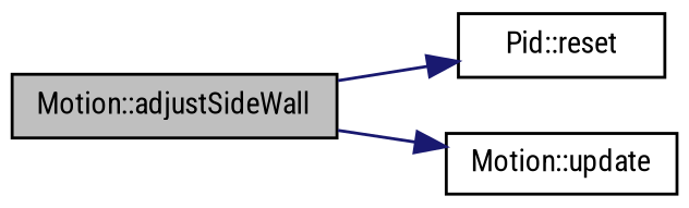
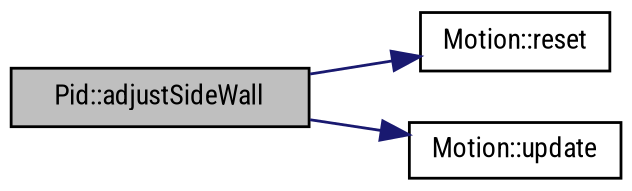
  digraph {
    fontname="Roboto Condensed"
    rankdir=LR
    node [color=black fillcolor=white fontname="Roboto Condensed" fontsize=10 shape=record style=filled]
    edge [color=midnightblue fontname="Roboto Condensed" fontsize=10 labelfontname=Helvetica labelfontsize=10 style=solid]
-   n1 [fillcolor=grey75 fontcolor=black height=0.2 label="Motion::adjustSideWall" width=0.4]
-   n2 [height=0.2 label="Pid::reset" width=0.4]
+   n1 [fillcolor=grey75 fontcolor=black height=0.2 label="Pid::adjustSideWall" width=0.4]
+   n2 [height=0.2 label="Motion::reset" width=0.4]
    n3 [height=0.2 label="Motion::update" width=0.4]
    n1 -> n2
    n1 -> n3
  }
